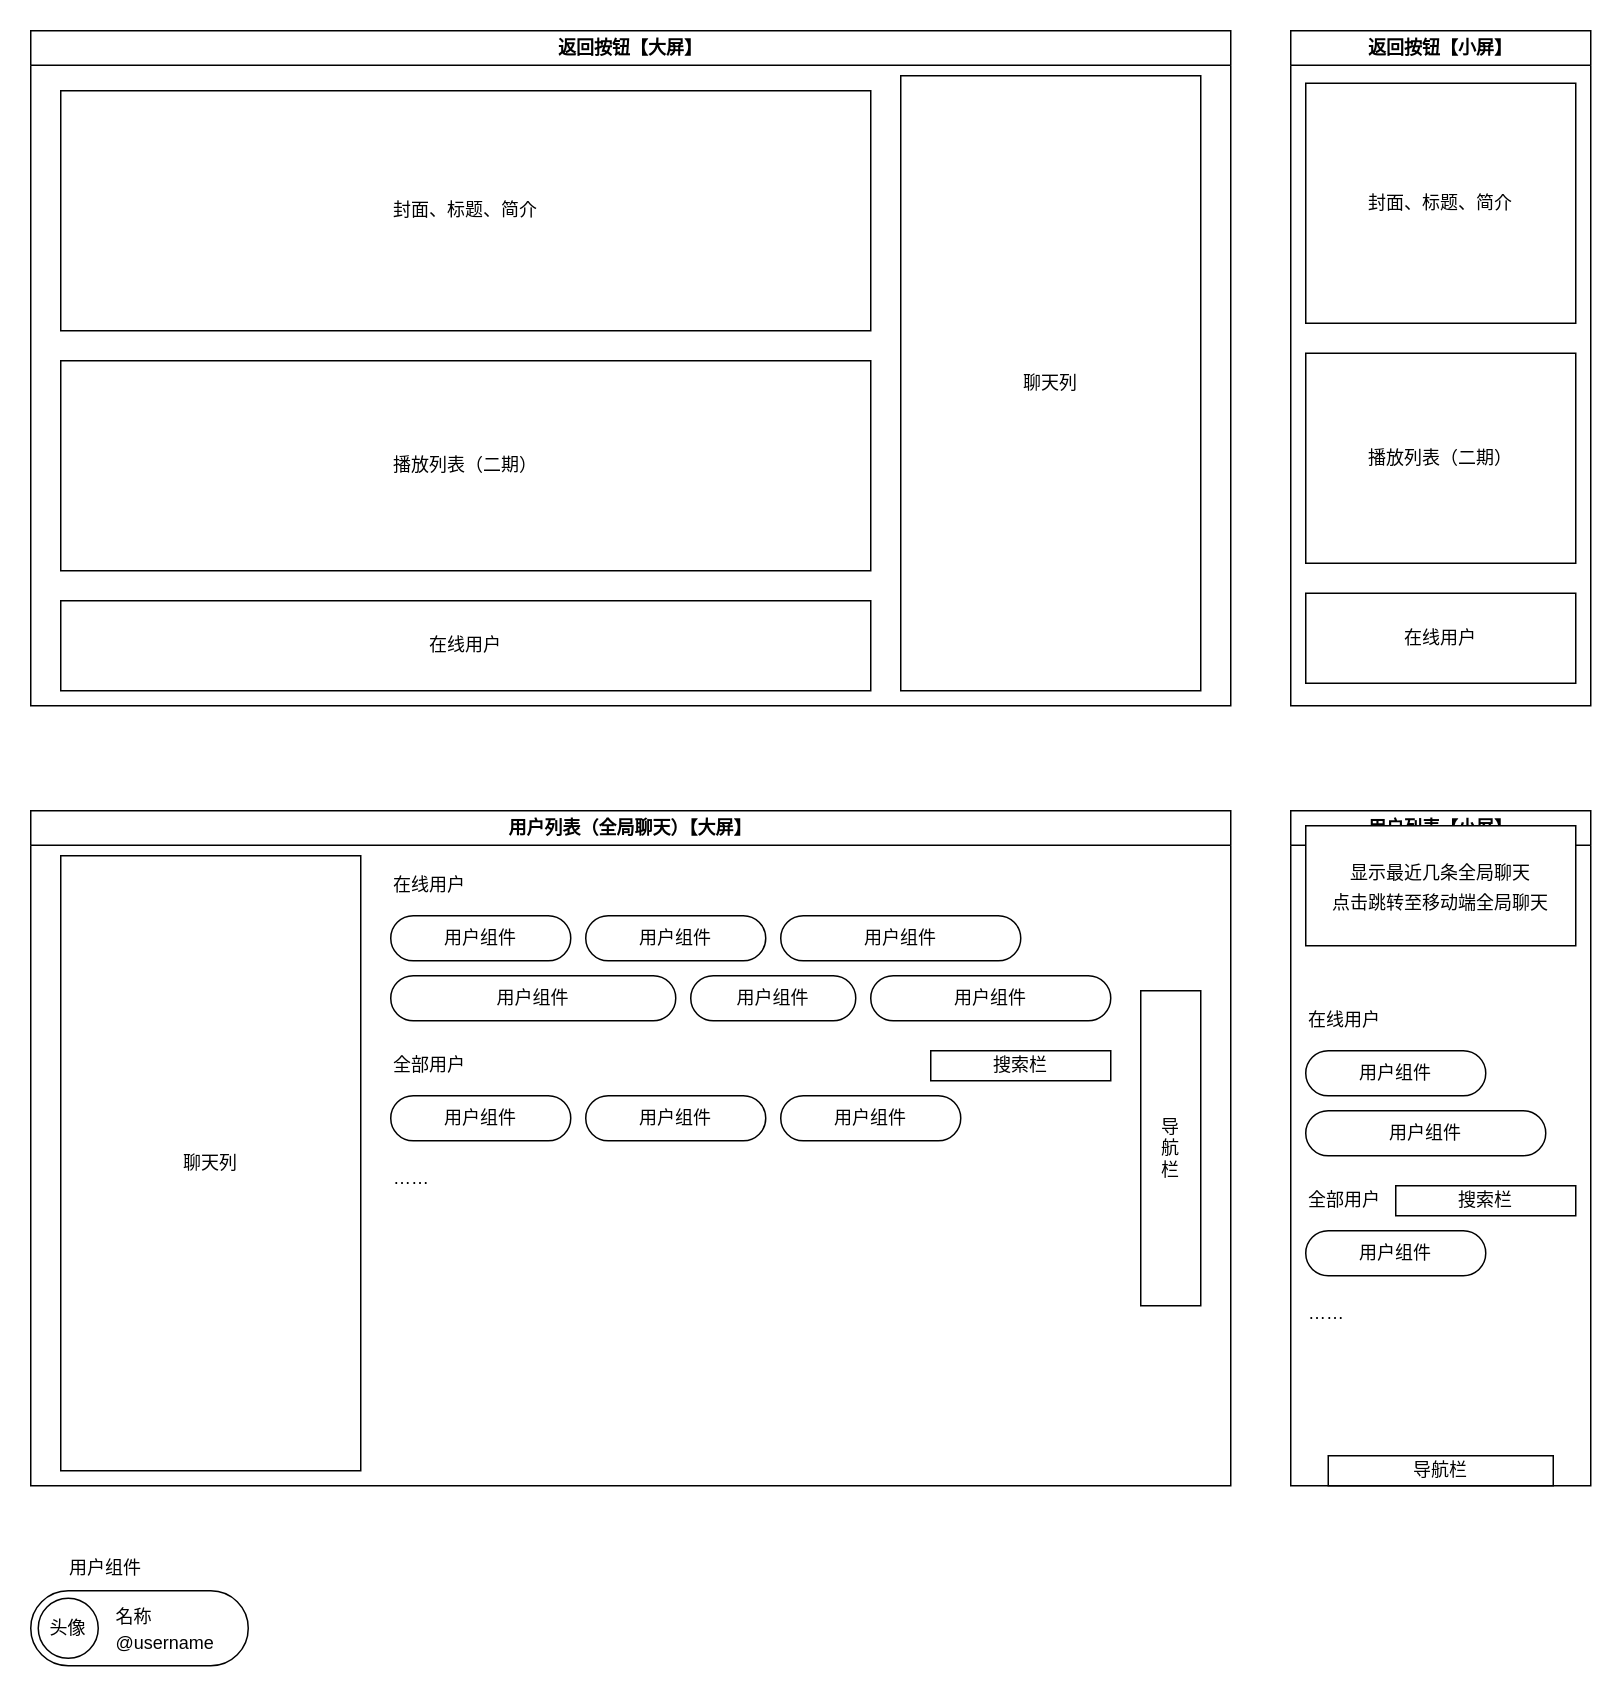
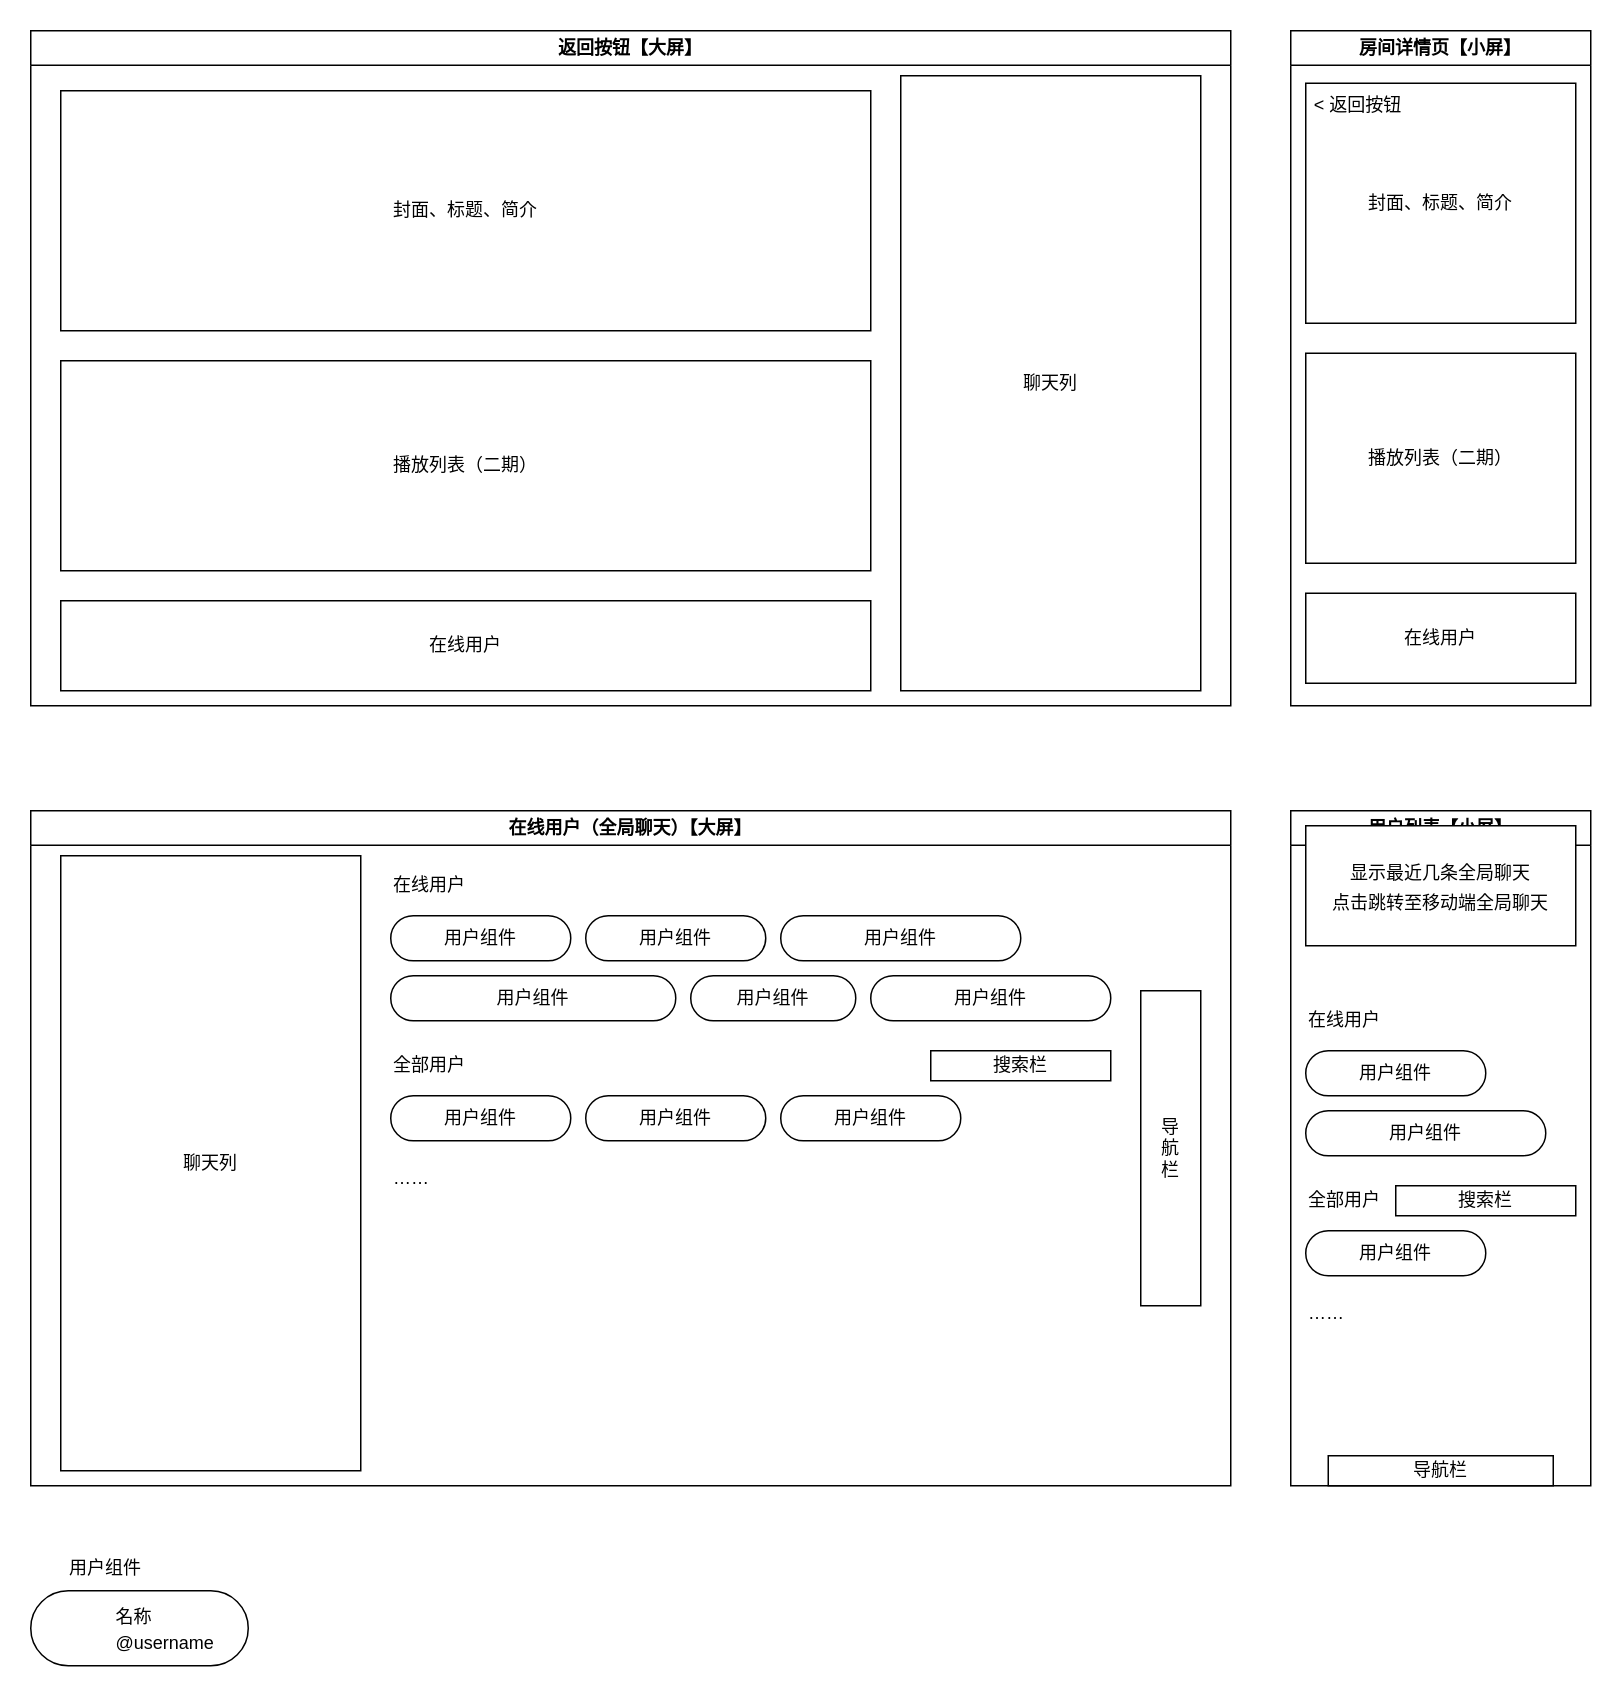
  <mxCell id="0" />
  <mxCell id="1" parent="0" />
  <mxCell id="2" value="返回按钮【大屏】" style="swimlane;whiteSpace=wrap;html=1;" parent="1" vertex="1"><mxGeometry x="20" y="20" width="800" height="450" as="geometry" /></mxCell>
  <mxCell id="3" value="聊天列" style="rounded=0;whiteSpace=wrap;html=1;" parent="2" vertex="1"><mxGeometry x="580" y="30" width="200" height="410" as="geometry" /></mxCell>
  <mxCell id="4" value="封面、标题、简介" style="rounded=0;whiteSpace=wrap;html=1;" parent="2" vertex="1"><mxGeometry x="20" y="40" width="540" height="160" as="geometry" /></mxCell>
  <mxCell id="5" value="播放列表（二期）" style="rounded=0;whiteSpace=wrap;html=1;" parent="2" vertex="1"><mxGeometry x="20" y="220" width="540" height="140" as="geometry" /></mxCell>
  <mxCell id="6" value="在线用户" style="rounded=0;whiteSpace=wrap;html=1;" parent="2" vertex="1"><mxGeometry x="20" y="380" width="540" height="60" as="geometry" /></mxCell>
- <mxCell id="7" value="返回按钮【小屏】" style="swimlane;whiteSpace=wrap;html=1;" parent="1" vertex="1"><mxGeometry x="860" y="20" width="200" height="450" as="geometry"><mxRectangle x="920" y="80" width="140" height="30" as="alternateBounds" /></mxGeometry></mxCell>
+ <mxCell id="7" value="房间详情页【小屏】" style="swimlane;whiteSpace=wrap;html=1;" parent="1" vertex="1"><mxGeometry x="860" y="20" width="200" height="450" as="geometry"><mxRectangle x="920" y="80" width="140" height="30" as="alternateBounds" /></mxGeometry></mxCell>
  <mxCell id="8" value="封面、标题、简介" style="rounded=0;whiteSpace=wrap;html=1;" parent="7" vertex="1"><mxGeometry x="10" y="35" width="180" height="160" as="geometry" /></mxCell>
  <mxCell id="9" value="播放列表（二期）" style="rounded=0;whiteSpace=wrap;html=1;" parent="7" vertex="1"><mxGeometry x="10" y="215" width="180" height="140" as="geometry" /></mxCell>
  <mxCell id="10" value="在线用户" style="rounded=0;whiteSpace=wrap;html=1;" parent="7" vertex="1"><mxGeometry x="10" y="375" width="180" height="60" as="geometry" /></mxCell>
- <mxCell id="12" value="用户列表（全局聊天）【大屏】" style="swimlane;whiteSpace=wrap;html=1;" parent="1" vertex="1"><mxGeometry x="20" y="540" width="800" height="450" as="geometry"><mxRectangle x="80" y="600" width="150" height="30" as="alternateBounds" /></mxGeometry></mxCell>
+ <mxCell id="11" value="&amp;lt; 返回按钮" style="text;html=1;strokeColor=none;fillColor=none;align=center;verticalAlign=middle;whiteSpace=wrap;rounded=0;" parent="7" vertex="1"><mxGeometry x="10" y="35" width="70" height="30" as="geometry" /></mxCell>
+ <mxCell id="12" value="在线用户（全局聊天）【大屏】" style="swimlane;whiteSpace=wrap;html=1;" parent="1" vertex="1"><mxGeometry x="20" y="540" width="800" height="450" as="geometry"><mxRectangle x="80" y="600" width="150" height="30" as="alternateBounds" /></mxGeometry></mxCell>
  <mxCell id="13" value="聊天列" style="rounded=0;whiteSpace=wrap;html=1;" parent="12" vertex="1"><mxGeometry x="20" y="30" width="200" height="410" as="geometry" /></mxCell>
  <mxCell id="14" value="用户组件" style="rounded=1;whiteSpace=wrap;html=1;arcSize=50;" parent="12" vertex="1"><mxGeometry x="240" y="190" width="120" height="30" as="geometry" /></mxCell>
  <mxCell id="15" value="全部用户" style="text;html=1;strokeColor=none;fillColor=none;align=left;verticalAlign=middle;whiteSpace=wrap;rounded=0;" parent="12" vertex="1"><mxGeometry x="240" y="150" width="60" height="40" as="geometry" /></mxCell>
  <mxCell id="16" value="在线用户" style="text;html=1;strokeColor=none;fillColor=none;align=left;verticalAlign=middle;whiteSpace=wrap;rounded=0;" parent="12" vertex="1"><mxGeometry x="240" y="30" width="60" height="40" as="geometry" /></mxCell>
  <mxCell id="17" value="用户组件" style="rounded=1;whiteSpace=wrap;html=1;arcSize=50;" parent="12" vertex="1"><mxGeometry x="240" y="70" width="120" height="30" as="geometry" /></mxCell>
  <mxCell id="18" value="用户组件" style="rounded=1;whiteSpace=wrap;html=1;arcSize=50;" parent="12" vertex="1"><mxGeometry x="370" y="70" width="120" height="30" as="geometry" /></mxCell>
  <mxCell id="19" value="用户组件" style="rounded=1;whiteSpace=wrap;html=1;arcSize=50;" parent="12" vertex="1"><mxGeometry x="500" y="70" width="160" height="30" as="geometry" /></mxCell>
  <mxCell id="20" value="用户组件" style="rounded=1;whiteSpace=wrap;html=1;arcSize=50;" parent="12" vertex="1"><mxGeometry x="240" y="110" width="190" height="30" as="geometry" /></mxCell>
  <mxCell id="21" value="用户组件" style="rounded=1;whiteSpace=wrap;html=1;arcSize=50;" parent="12" vertex="1"><mxGeometry x="560" y="110" width="160" height="30" as="geometry" /></mxCell>
  <mxCell id="22" value="用户组件" style="rounded=1;whiteSpace=wrap;html=1;arcSize=50;" parent="12" vertex="1"><mxGeometry x="440" y="110" width="110" height="30" as="geometry" /></mxCell>
  <mxCell id="23" value="用户组件" style="rounded=1;whiteSpace=wrap;html=1;arcSize=50;" parent="12" vertex="1"><mxGeometry x="370" y="190" width="120" height="30" as="geometry" /></mxCell>
  <mxCell id="24" value="用户组件" style="rounded=1;whiteSpace=wrap;html=1;arcSize=50;" parent="12" vertex="1"><mxGeometry x="500" y="190" width="120" height="30" as="geometry" /></mxCell>
  <mxCell id="25" value="……" style="text;html=1;strokeColor=none;fillColor=none;align=left;verticalAlign=middle;whiteSpace=wrap;rounded=0;" parent="12" vertex="1"><mxGeometry x="240" y="230" width="60" height="30" as="geometry" /></mxCell>
  <mxCell id="26" value="导&lt;br&gt;航&lt;br&gt;栏" style="rounded=0;whiteSpace=wrap;html=1;fillColor=none;" parent="12" vertex="1"><mxGeometry x="740" y="120" width="40" height="210" as="geometry" /></mxCell>
  <mxCell id="27" value="搜索栏" style="rounded=0;whiteSpace=wrap;html=1;fillColor=none;" parent="12" vertex="1"><mxGeometry x="600" y="160" width="120" height="20" as="geometry" /></mxCell>
  <mxCell id="28" value="用户列表【小屏】" style="swimlane;whiteSpace=wrap;html=1;" parent="1" vertex="1"><mxGeometry x="860" y="540" width="200" height="450" as="geometry"><mxRectangle x="80" y="600" width="150" height="30" as="alternateBounds" /></mxGeometry></mxCell>
  <mxCell id="29" value="&lt;font style=&quot;font-size: 12px;&quot;&gt;显示最近几条全局聊天&lt;br&gt;点击跳转至移动端全局聊天&lt;/font&gt;" style="rounded=0;whiteSpace=wrap;html=1;fontSize=16;" vertex="1" parent="28"><mxGeometry x="10" y="10" width="180" height="80" as="geometry" /></mxCell>
  <mxCell id="30" value="在线用户" style="text;html=1;strokeColor=none;fillColor=none;align=left;verticalAlign=middle;whiteSpace=wrap;rounded=0;" parent="28" vertex="1"><mxGeometry x="10" y="120" width="60" height="40" as="geometry" /></mxCell>
  <mxCell id="31" value="用户组件" style="rounded=1;whiteSpace=wrap;html=1;arcSize=50;" parent="28" vertex="1"><mxGeometry x="10" y="160" width="120" height="30" as="geometry" /></mxCell>
  <mxCell id="32" value="用户组件" style="rounded=1;whiteSpace=wrap;html=1;arcSize=50;" parent="28" vertex="1"><mxGeometry x="10" y="200" width="160" height="30" as="geometry" /></mxCell>
  <mxCell id="33" value="全部用户" style="text;html=1;strokeColor=none;fillColor=none;align=left;verticalAlign=middle;whiteSpace=wrap;rounded=0;" parent="28" vertex="1"><mxGeometry x="10" y="240" width="60" height="40" as="geometry" /></mxCell>
  <mxCell id="34" value="搜索栏" style="rounded=0;whiteSpace=wrap;html=1;fillColor=none;" parent="28" vertex="1"><mxGeometry x="70" y="250" width="120" height="20" as="geometry" /></mxCell>
  <mxCell id="35" value="用户组件" style="rounded=1;whiteSpace=wrap;html=1;arcSize=50;" parent="28" vertex="1"><mxGeometry x="10" y="280" width="120" height="30" as="geometry" /></mxCell>
  <mxCell id="36" value="……" style="text;html=1;strokeColor=none;fillColor=none;align=left;verticalAlign=middle;whiteSpace=wrap;rounded=0;" parent="28" vertex="1"><mxGeometry x="10" y="320" width="60" height="30" as="geometry" /></mxCell>
  <mxCell id="37" value="导航栏" style="rounded=0;whiteSpace=wrap;html=1;fillColor=none;" vertex="1" parent="28"><mxGeometry x="25" y="430" width="150" height="20" as="geometry" /></mxCell>
  <mxCell id="38" value="" style="rounded=1;whiteSpace=wrap;html=1;arcSize=50;" parent="1" vertex="1"><mxGeometry x="20" y="1060" width="145" height="50" as="geometry" /></mxCell>
- <mxCell id="39" value="头像" style="ellipse;whiteSpace=wrap;html=1;aspect=fixed;" parent="1" vertex="1"><mxGeometry x="25" y="1065" width="40" height="40" as="geometry" /></mxCell>
  <mxCell id="40" value="名称" style="text;html=1;strokeColor=none;fillColor=none;align=left;verticalAlign=middle;whiteSpace=wrap;rounded=0;" parent="1" vertex="1"><mxGeometry x="75" y="1070" width="60" height="15" as="geometry" /></mxCell>
  <mxCell id="41" value="@username" style="text;html=1;strokeColor=none;fillColor=none;align=left;verticalAlign=middle;whiteSpace=wrap;rounded=0;" parent="1" vertex="1"><mxGeometry x="75" y="1085" width="60" height="20" as="geometry" /></mxCell>
  <mxCell id="42" value="用户组件" style="text;html=1;strokeColor=none;fillColor=none;align=center;verticalAlign=middle;whiteSpace=wrap;rounded=0;" parent="1" vertex="1"><mxGeometry x="40" y="1030" width="60" height="30" as="geometry" /></mxCell>
